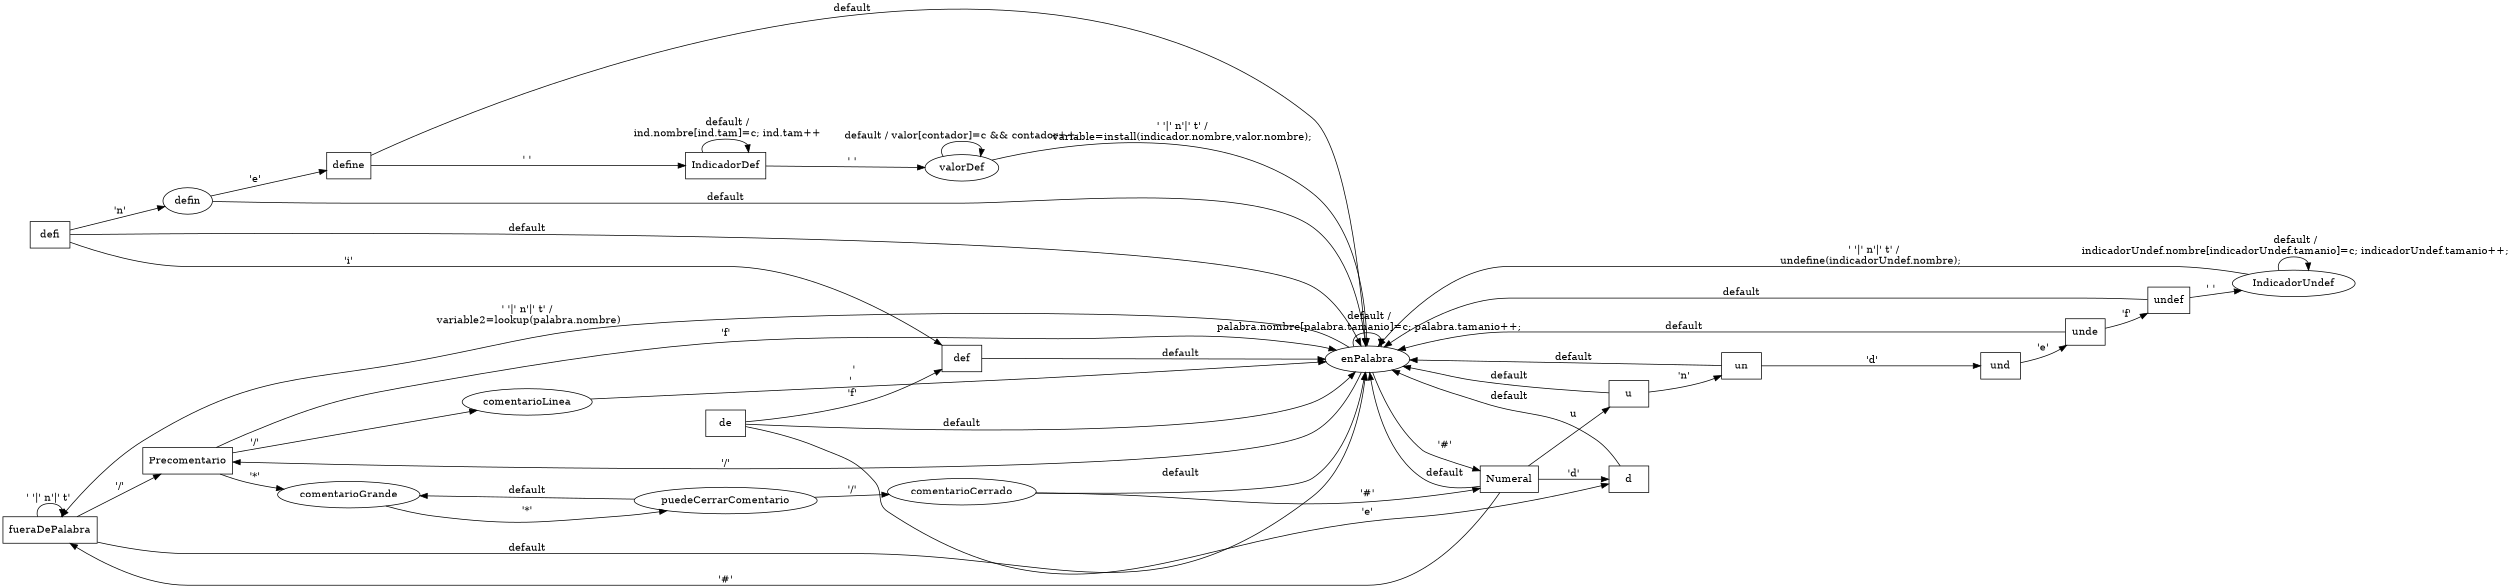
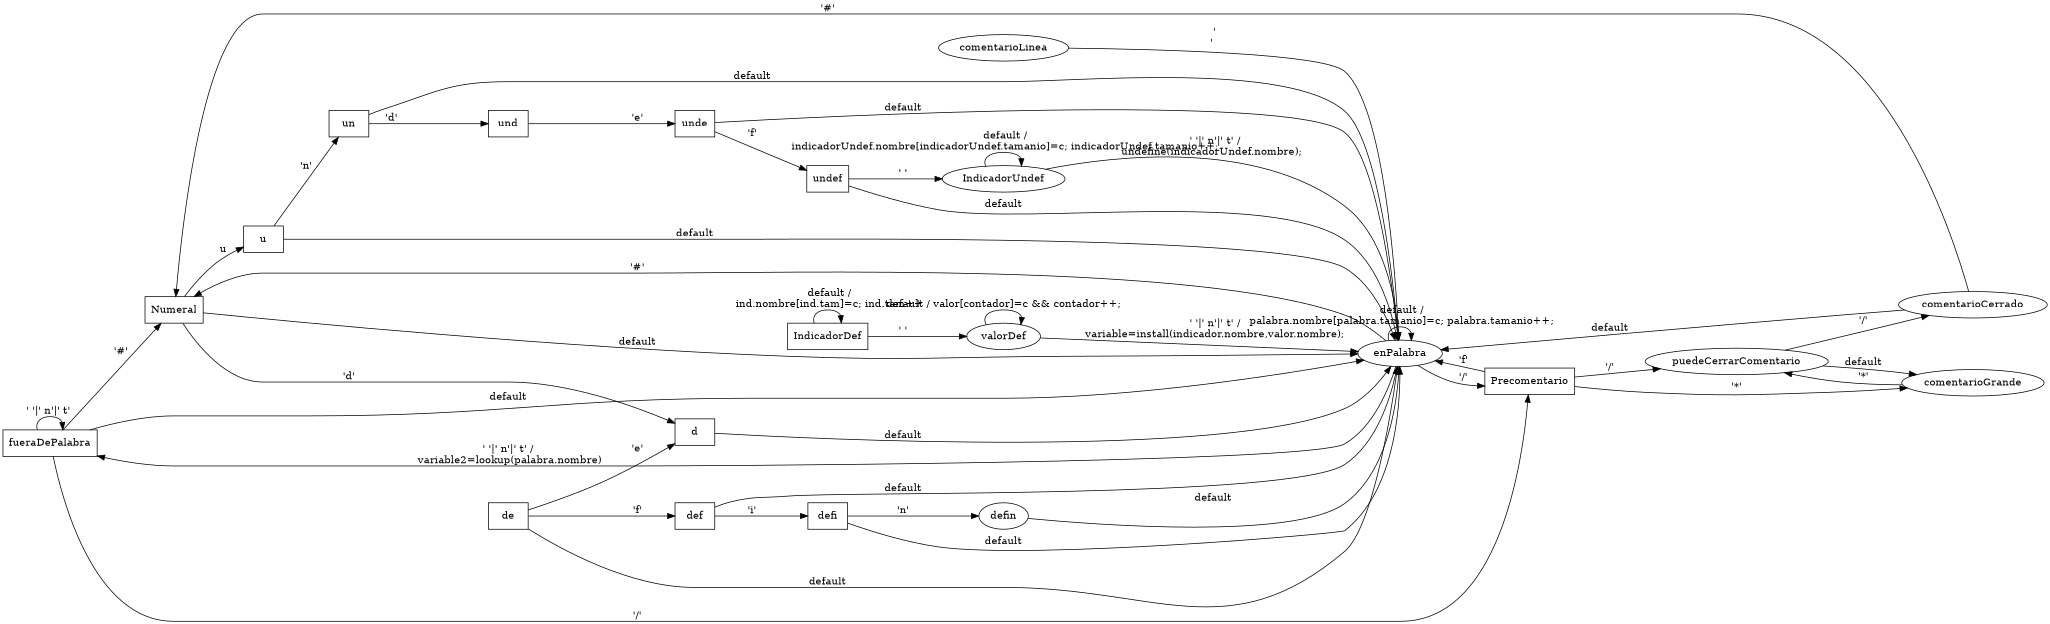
  digraph {
    rankdir=LR
    node [shape=box]
    fueraDePalabra
    Numeral
    Precomentario
    enPalabra [shape=""]
    d
    u
    comentarioLinea [shape=""]
    comentarioGrande [shape=""]
    un
    puedeCerrarComentario [shape=""]
    de
    def
    defi
    defin [shape=ellipse]
-   define
    IndicadorDef
    valorDef [shape=ellipse]
    und
    unde
    undef
    IndicadorUndef [shape=""]
    comentarioCerrado [shape=""]
    fueraDePalabra -> fueraDePalabra [label="' '|'\ n'|'\ t' "]
-   Numeral -> fueraDePalabra [label=" '#' "]
+   fueraDePalabra -> Numeral [label=" '#' "]
    fueraDePalabra -> Precomentario [label=" '/' "]
    fueraDePalabra -> enPalabra [label=" default "]
    Numeral -> enPalabra [label=" default "]
    Numeral -> d [label=" 'd' "]
    Numeral -> u [label=" u "]
    Precomentario -> enPalabra [label=" 'f' "]
-   Precomentario -> comentarioLinea [label=" '/' "]
+   Precomentario -> puedeCerrarComentario [label=" '/' "]
    Precomentario -> comentarioGrande [label=" '*' "]
    enPalabra -> fueraDePalabra [label="' '|'\ n'|'\ t' /\n variable2=lookup(palabra.nombre)"]
    enPalabra -> Numeral [label=" '#' "]
    enPalabra -> Precomentario [label=" '/' "]
    enPalabra -> enPalabra [label=" default /\n palabra.nombre[palabra.tamanio]=c; palabra.tamanio++;"]
    d -> enPalabra [label=" default "]
    u -> enPalabra [label=" default "]
    u -> un [label=" 'n' "]
    comentarioLinea -> enPalabra [label=" '\n' "]
    comentarioGrande -> puedeCerrarComentario [label=" '*' "]
    un -> enPalabra [label=" default "]
    un -> und [label=" 'd' "]
    puedeCerrarComentario -> comentarioGrande [label=" default "]
    puedeCerrarComentario -> comentarioCerrado [label=" '/' "]
    de -> enPalabra [label=" default "]
    de -> d [label=" 'e' "]
    de -> def [label=" 'f' "]
    def -> enPalabra [label=" default "]
-   defi -> def [label=" 'i' "]
+   def -> defi [label=" 'i' "]
    defi -> enPalabra [label=" default "]
    defi -> defin [label=" 'n' "]
    defin -> enPalabra [label=" default "]
-   defin -> define [label=" 'e' "]
-   define -> enPalabra [label=" default "]
-   define -> IndicadorDef [label=" ' ' "]
    IndicadorDef -> IndicadorDef [label=" default /\n ind.nombre[ind.tam]=c; ind.tam++"]
    IndicadorDef -> valorDef [label=" ' ' "]
    valorDef -> enPalabra [label=" ' '|'\ n'|'\ t' /\n variable=install(indicador.nombre,valor.nombre);"]
    valorDef -> valorDef [label=" default / valor[contador]=c && contador++; "]
    und -> unde [label=" 'e' "]
    unde -> enPalabra [label=" default "]
    unde -> undef [label=" 'f' "]
    undef -> enPalabra [label=" default "]
    undef -> IndicadorUndef [label=" ' ' "]
    IndicadorUndef -> enPalabra [label=" ' '|'\ n'|'\ t' /\n undefine(indicadorUndef.nombre);  "]
    IndicadorUndef -> IndicadorUndef [label=" default /\n indicadorUndef.nombre[indicadorUndef.tamanio]=c; indicadorUndef.tamanio++;"]
    comentarioCerrado -> Numeral [label=" '#' "]
    comentarioCerrado -> enPalabra [label=" default "]
  }
